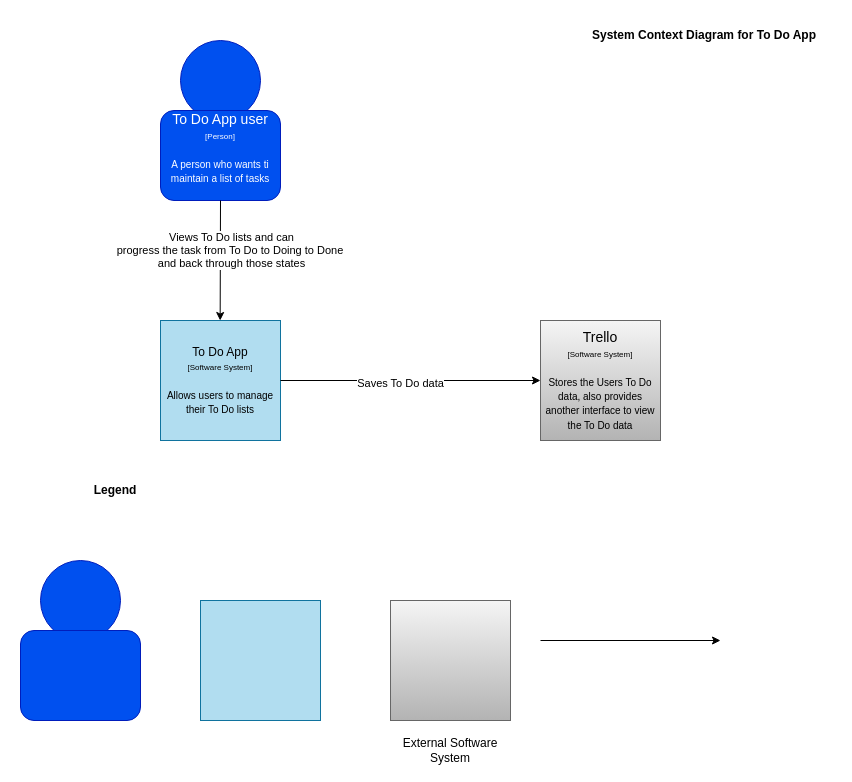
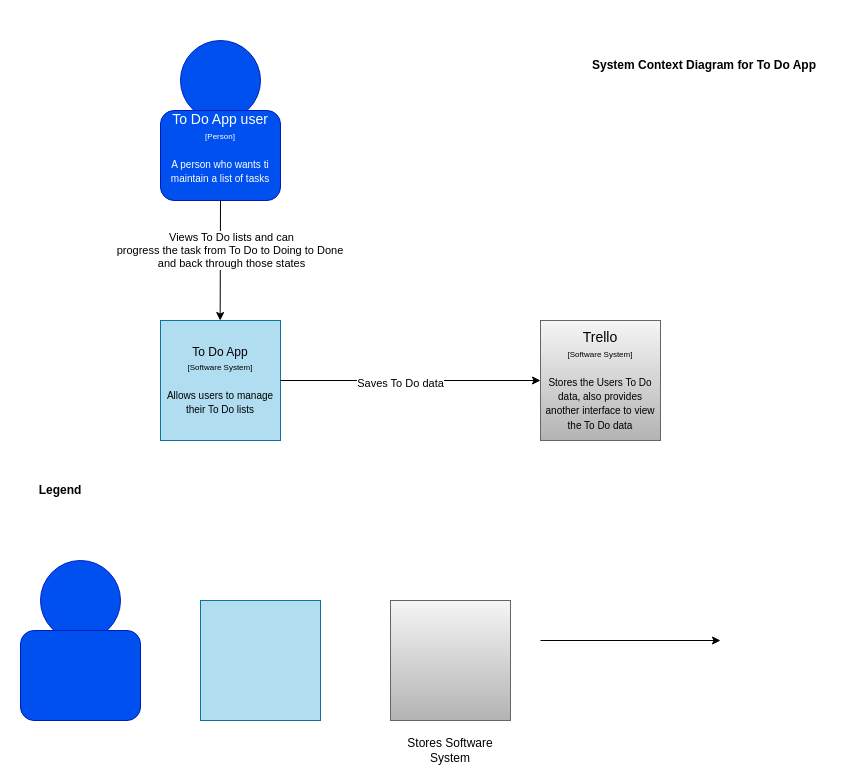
  <mxCell id="0" />
  <mxCell id="1" parent="0" />
  <mxCell id="2" value="" style="ellipse;whiteSpace=wrap;html=1;aspect=fixed;fillColor=#0050ef;strokeColor=#001DBC;fontColor=#ffffff;" parent="1" vertex="1"><mxGeometry x="180" y="40" width="80" height="80" as="geometry" /></mxCell>
  <mxCell id="3" value="&lt;font&gt;&lt;span style=&quot;font-size: 14px&quot;&gt;To Do App user&lt;/span&gt;&lt;br&gt;&lt;font&gt;&lt;font style=&quot;font-size: 8px&quot;&gt;[Person]&lt;/font&gt;&lt;br&gt;&lt;br&gt;&lt;span style=&quot;font-size: 10px&quot;&gt;A person who wants ti maintain a list of tasks&lt;/span&gt;&lt;br&gt;&lt;br&gt;&lt;/font&gt;&lt;/font&gt;" style="rounded=1;whiteSpace=wrap;html=1;fillColor=#0050ef;strokeColor=#001DBC;fontColor=#ffffff;" parent="1" vertex="1"><mxGeometry x="160" y="110" width="120" height="90" as="geometry" /></mxCell>
  <mxCell id="4" value="To Do App&lt;br&gt;&lt;font&gt;&lt;font style=&quot;font-size: 8px&quot;&gt;[Software System]&lt;/font&gt;&lt;br&gt;&lt;br&gt;&lt;span style=&quot;font-size: 10px&quot;&gt;Allows users to manage their To Do lists&lt;/span&gt;&lt;br&gt;&lt;/font&gt;" style="rounded=0;whiteSpace=wrap;html=1;fillColor=#b1ddf0;strokeColor=#10739e;" parent="1" vertex="1"><mxGeometry x="160" y="320" width="120" height="120" as="geometry" /></mxCell>
  <mxCell id="5" value="" style="endArrow=classic;html=1;exitX=0.5;exitY=1;exitDx=0;exitDy=0;entryX=0.5;entryY=0;entryDx=0;entryDy=0;" parent="1" source="3" edge="1"><mxGeometry relative="1" as="geometry"><mxPoint x="219.66" y="210" as="sourcePoint" /><mxPoint x="219.66" y="320" as="targetPoint" /></mxGeometry></mxCell>
  <mxCell id="6" value="Views To Do lists and can &lt;br&gt;progress the task from To Do to Doing to Done&amp;nbsp;&lt;br&gt;and back through those states" style="edgeLabel;resizable=0;html=1;align=center;verticalAlign=middle;resizeHeight=1;" parent="5" connectable="0" vertex="1"><mxGeometry relative="1" as="geometry"><mxPoint x="10.17" y="-10.0" as="offset" /></mxGeometry></mxCell>
  <mxCell id="7" value="&lt;font&gt;&lt;font style=&quot;font-size: 14px&quot;&gt;Trello&lt;/font&gt;&lt;br&gt;&lt;font&gt;&lt;span style=&quot;font-size: 8px&quot;&gt;[Software System]&lt;br&gt;&lt;/span&gt;&lt;br&gt;&lt;font style=&quot;font-size: 10px&quot;&gt;Stores the Users To Do data, also provides another interface to view the To Do data&lt;/font&gt;&lt;br&gt;&lt;/font&gt;&lt;/font&gt;" style="rounded=0;whiteSpace=wrap;html=1;gradientColor=#b3b3b3;fillColor=#f5f5f5;strokeColor=#666666;" parent="1" vertex="1"><mxGeometry x="540" y="320" width="120" height="120" as="geometry" /></mxCell>
  <mxCell id="8" value="" style="endArrow=classic;html=1;exitX=1;exitY=0.5;exitDx=0;exitDy=0;" parent="1" source="4" edge="1"><mxGeometry relative="1" as="geometry"><mxPoint x="280" y="230" as="sourcePoint" /><mxPoint x="540" y="380" as="targetPoint" /><Array as="points" /></mxGeometry></mxCell>
  <mxCell id="9" value="Saves To Do data &lt;br&gt;" style="edgeLabel;html=1;align=center;verticalAlign=middle;resizable=0;points=[];" parent="8" vertex="1" connectable="0"><mxGeometry x="-0.382" y="-2" relative="1" as="geometry"><mxPoint x="39.31" as="offset" /></mxGeometry></mxCell>
  <mxCell id="10" value="" style="ellipse;whiteSpace=wrap;html=1;aspect=fixed;fillColor=#0050ef;strokeColor=#001DBC;fontColor=#ffffff;" parent="1" vertex="1"><mxGeometry x="40" y="560" width="80" height="80" as="geometry" /></mxCell>
  <mxCell id="11" value="&lt;font&gt;&lt;font&gt;&lt;br&gt;&lt;/font&gt;&lt;/font&gt;" style="rounded=1;whiteSpace=wrap;html=1;fillColor=#0050ef;strokeColor=#001DBC;fontColor=#ffffff;" parent="1" vertex="1"><mxGeometry x="20" y="630" width="120" height="90" as="geometry" /></mxCell>
  <mxCell id="12" value="&lt;font&gt;&lt;br&gt;&lt;/font&gt;" style="rounded=0;whiteSpace=wrap;html=1;fillColor=#b1ddf0;strokeColor=#10739e;" parent="1" vertex="1"><mxGeometry x="200" y="600" width="120" height="120" as="geometry" /></mxCell>
  <mxCell id="13" value="&lt;font&gt;&lt;font&gt;&lt;br&gt;&lt;/font&gt;&lt;/font&gt;" style="rounded=0;whiteSpace=wrap;html=1;gradientColor=#b3b3b3;fillColor=#f5f5f5;strokeColor=#666666;" parent="1" vertex="1"><mxGeometry x="390" y="600" width="120" height="120" as="geometry" /></mxCell>
- <mxCell id="14" value="External Software &lt;br&gt;System" style="text;html=1;strokeColor=none;fillColor=none;align=center;verticalAlign=middle;whiteSpace=wrap;rounded=0;" parent="1" vertex="1"><mxGeometry x="390" y="740" width="120" height="20" as="geometry" /></mxCell>
+ <mxCell id="14" value="Stores Software &lt;br&gt;System" style="text;html=1;strokeColor=none;fillColor=none;align=center;verticalAlign=middle;whiteSpace=wrap;rounded=0;" parent="1" vertex="1"><mxGeometry x="390" y="740" width="120" height="20" as="geometry" /></mxCell>
  <mxCell id="15" value="" style="endArrow=classic;html=1;exitX=1;exitY=0.5;exitDx=0;exitDy=0;" parent="1" edge="1"><mxGeometry relative="1" as="geometry"><mxPoint x="540" y="640" as="sourcePoint" /><mxPoint x="720" y="640" as="targetPoint" /><Array as="points"><mxPoint x="720" y="640" /></Array></mxGeometry></mxCell>
- <mxCell id="16" value="System Context Diagram for To Do App" style="text;html=1;strokeColor=none;fillColor=none;align=left;verticalAlign=middle;whiteSpace=wrap;rounded=0;fontStyle=1" parent="1" vertex="1"><mxGeometry x="590" y="20" width="240" height="30" as="geometry" /></mxCell>
- <mxCell id="17" value="Legend" style="text;html=1;strokeColor=none;fillColor=none;align=center;verticalAlign=middle;whiteSpace=wrap;rounded=0;dashed=1;opacity=10;fontStyle=1" vertex="1" parent="1"><mxGeometry x="95" y="480" width="40" height="20" as="geometry" /></mxCell>
+ <mxCell id="16" value="System Context Diagram for To Do App" style="text;html=1;strokeColor=none;fillColor=none;align=left;verticalAlign=middle;whiteSpace=wrap;rounded=0;fontStyle=1" parent="1" vertex="1"><mxGeometry x="590" y="50" width="240" height="30" as="geometry" /></mxCell>
+ <mxCell id="17" value="Legend" style="text;html=1;strokeColor=none;fillColor=none;align=center;verticalAlign=middle;whiteSpace=wrap;rounded=0;dashed=1;opacity=10;fontStyle=1" vertex="1" parent="1"><mxGeometry x="40" y="480" width="40" height="20" as="geometry" /></mxCell>
